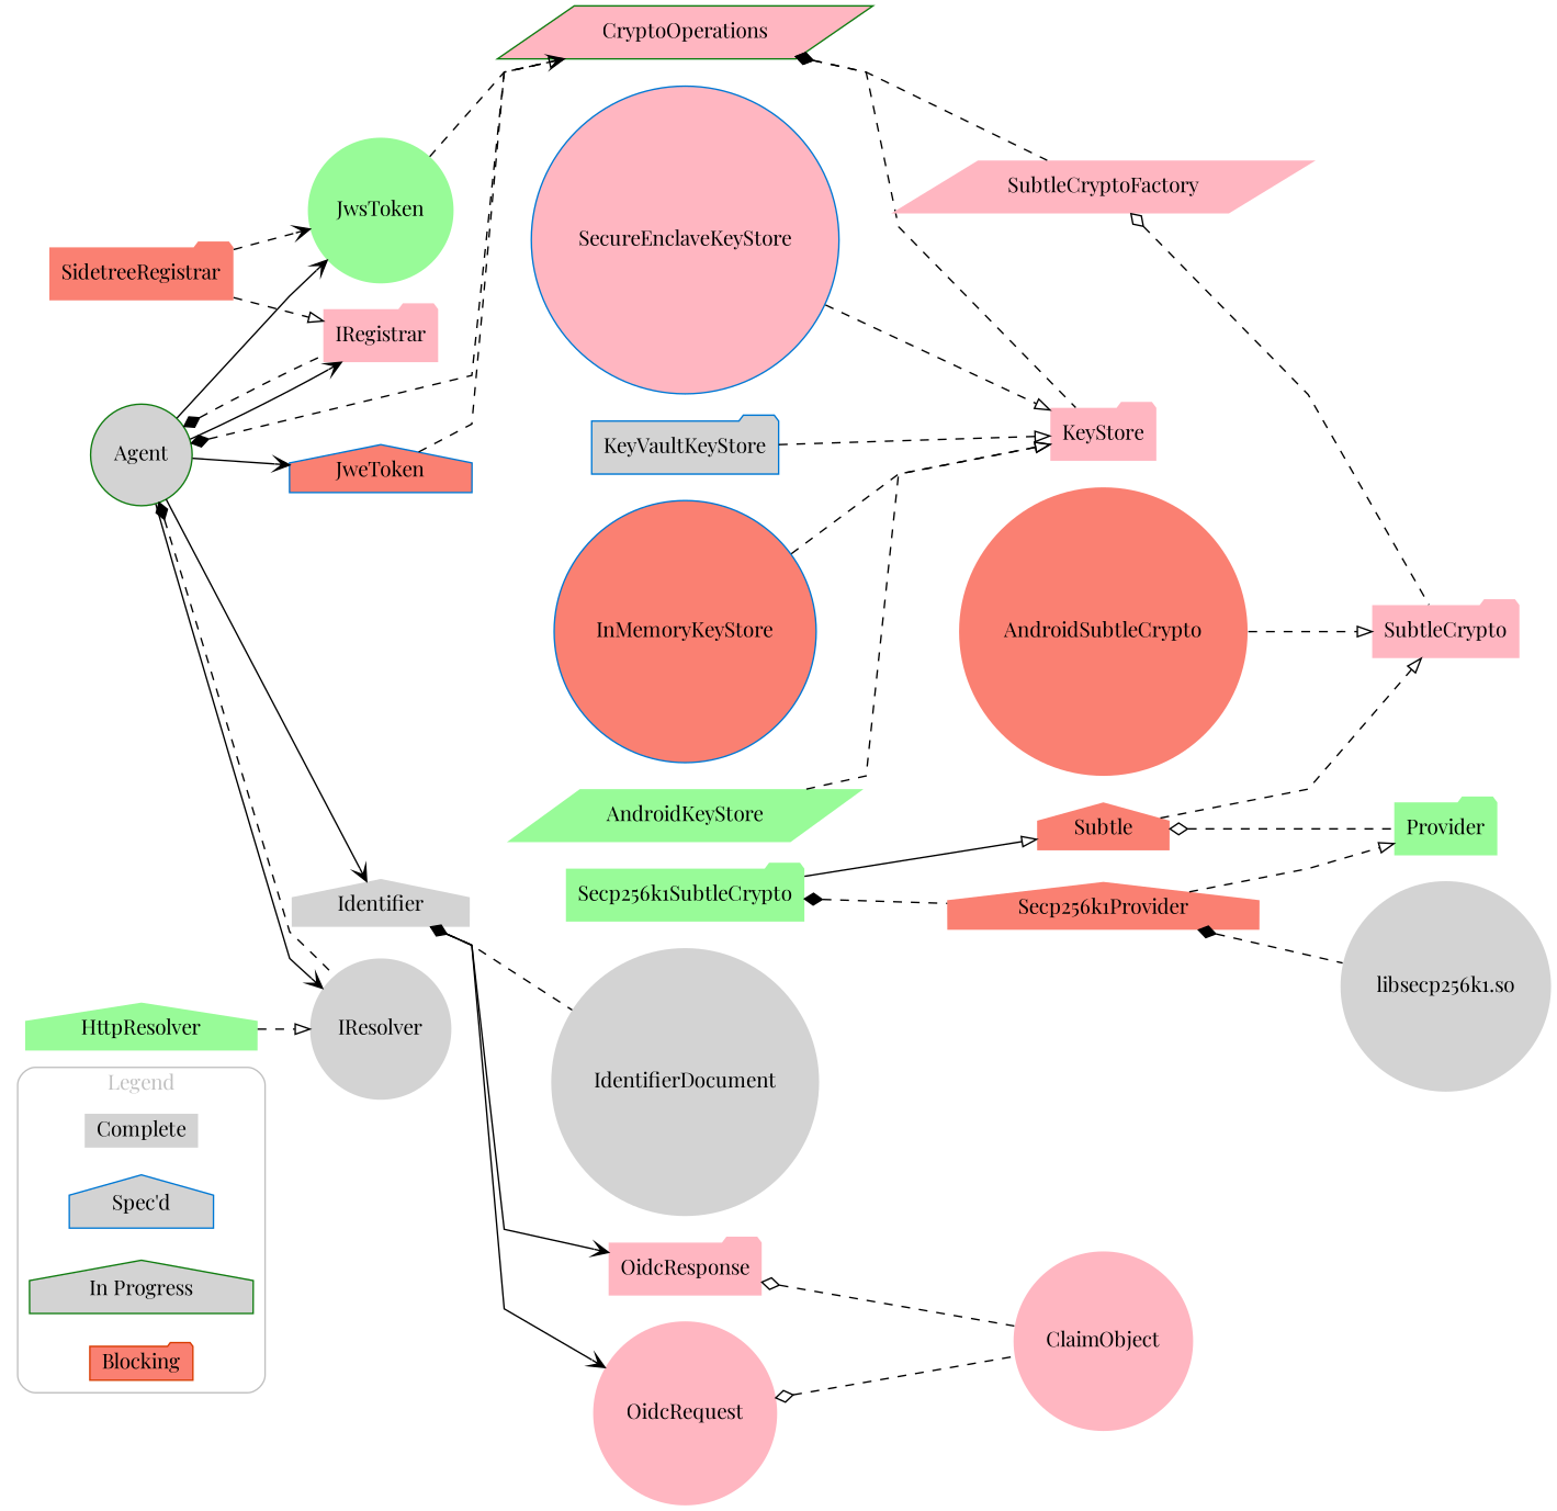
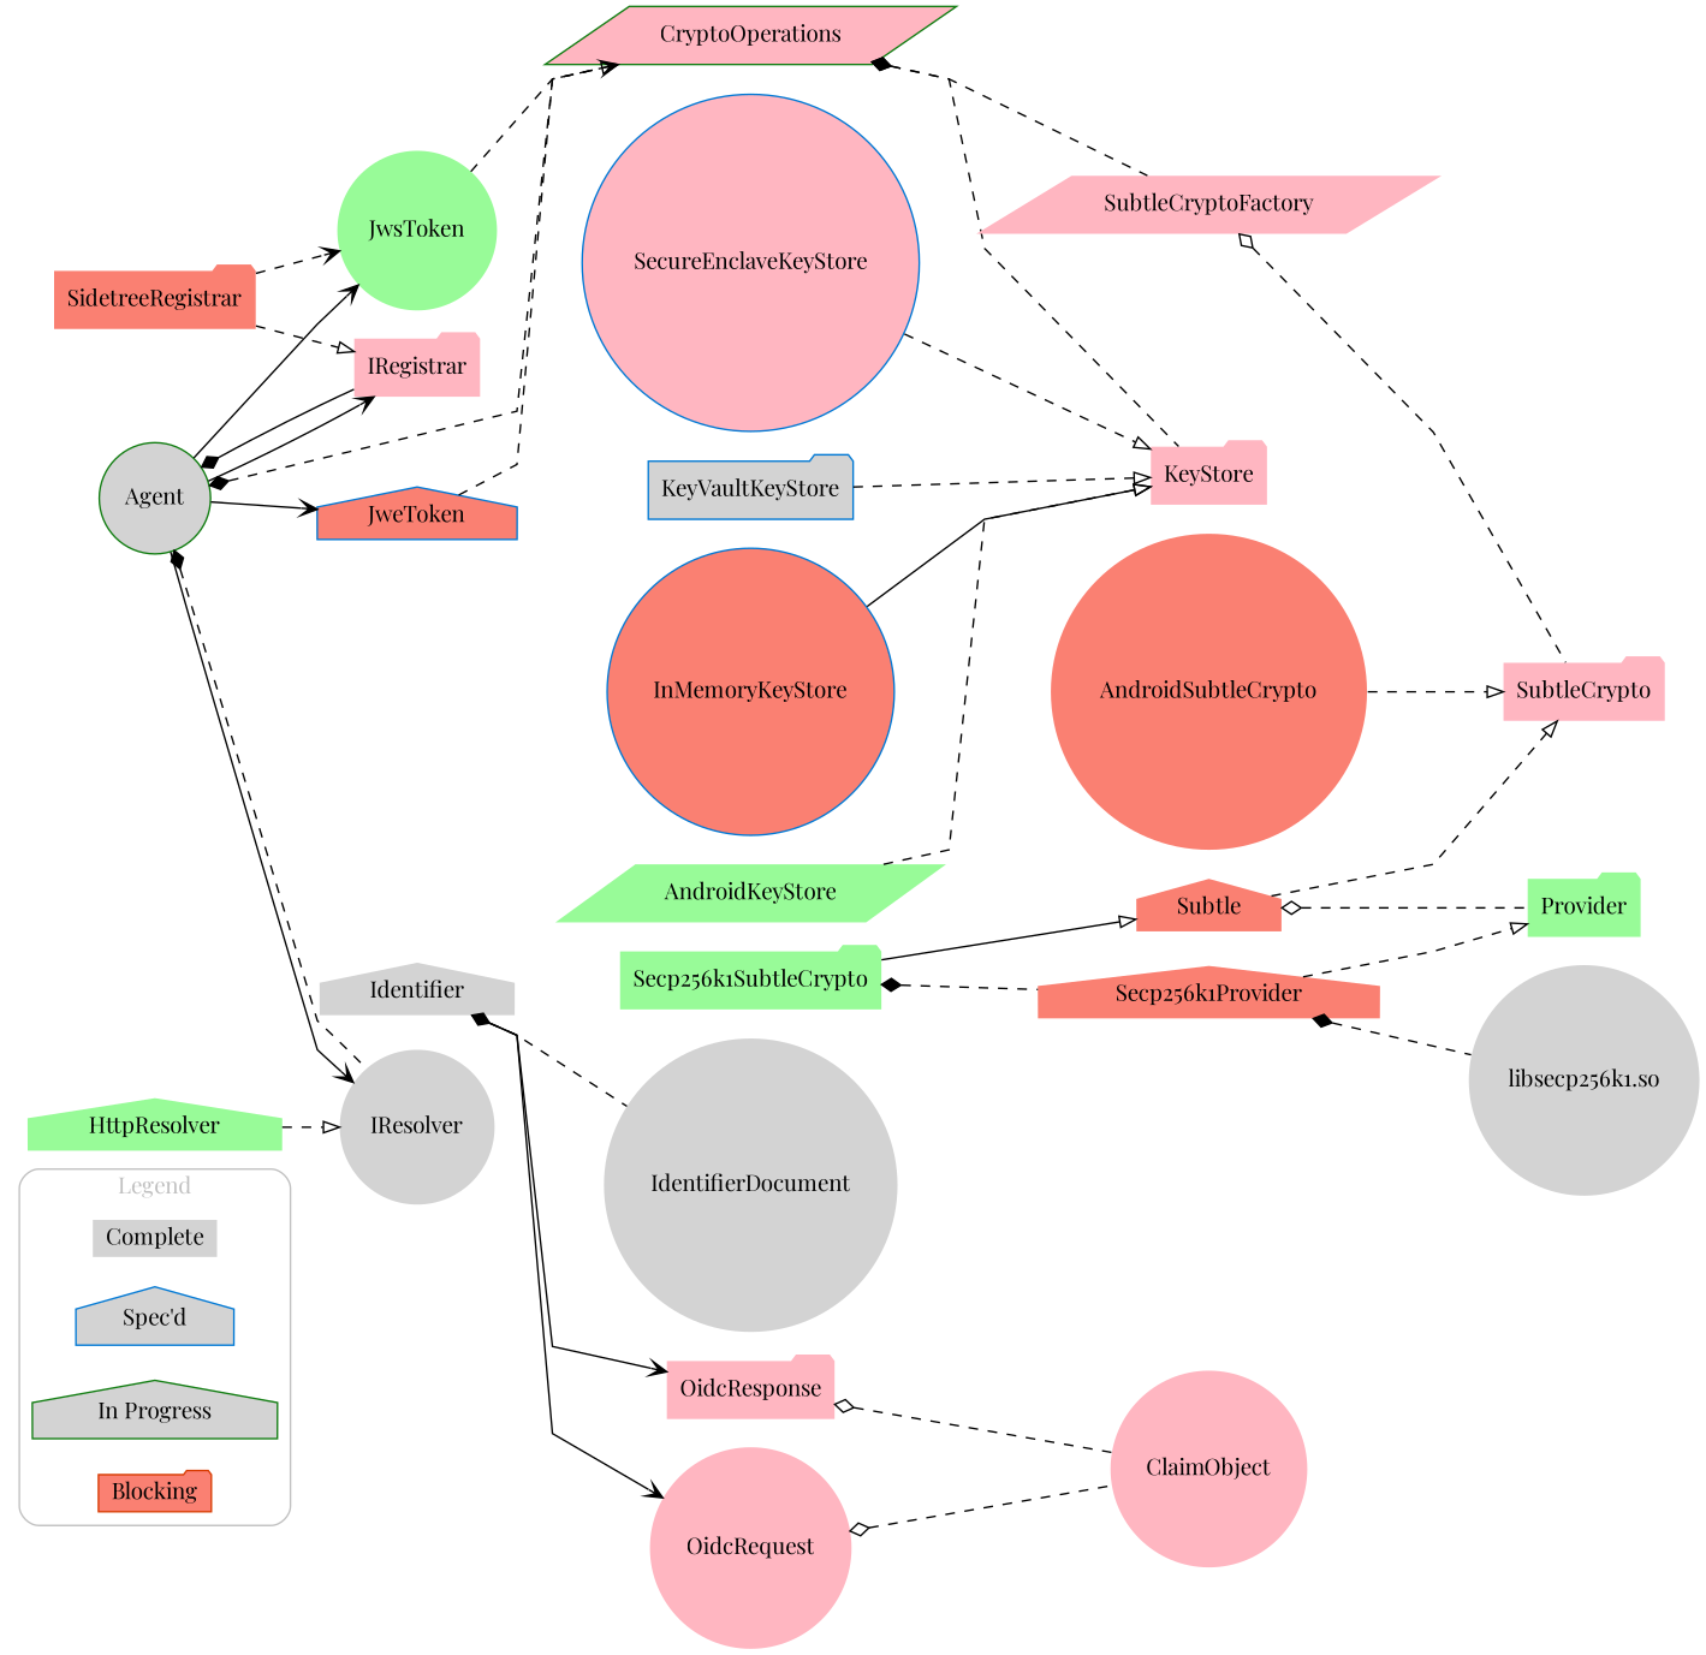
  digraph {
    fontname="Playfair Display"
    rankdir=LR
    ranksep=0.3
    splines=polyline
    node [color=none fillcolor=lightgrey fontname="Playfair Display" shape=circle style=filled]
    edge [arrowhead=open fontname="Playfair Display" style=dashed]
    n1 [height=0.25 label=Complete shape=none]
    n2 [color="#0078d4" height=0.25 label="Spec'd" shape=house]
    n3 [color="#107c10" height=0.25 label="In Progress" shape=house]
    n4 [color="#d83b01" fillcolor=salmon height=0.25 label=Blocking shape=folder]
    JwsToken [fillcolor=palegreen]
    CryptoOperations [color="#107c10" fillcolor=lightpink shape=parallelogram]
    KeyStore [fillcolor=lightpink shape=folder]
    SubtleCryptoFactory [fillcolor=lightpink shape=parallelogram]
    SubtleCrypto [fillcolor=lightpink shape=folder]
    Subtle [fillcolor=salmon shape=house]
    Provider [fillcolor=palegreen shape=folder]
    n12 [label="libsecp256k1.so"]
    AndroidKeyStore [fillcolor=palegreen shape=parallelogram]
    Secp256k1SubtleCrypto [fillcolor=palegreen shape=folder]
    Secp256k1Provider [fillcolor=salmon shape=house]
    AndroidSubtleCrypto [fillcolor=salmon]
    IRegistrar [fillcolor=lightpink shape=folder]
    SidetreeRegistrar [fillcolor=salmon shape=folder]
    Identifier [shape=house]
    IdentifierDocument
    OidcRequest [fillcolor=lightpink]
    OidcResponse [fillcolor=lightpink shape=folder]
    ClaimObject [fillcolor=lightpink]
    HttpResolver [fillcolor=palegreen shape=house]
    IResolver
    Agent [color="#107c10"]
    JweToken [color="#0078d4" fillcolor=salmon shape=house]
    SecureEnclaveKeyStore [color="#0078d4" fillcolor=lightpink]
    KeyVaultKeyStore [color="#0078d4" shape=folder]
    InMemoryKeyStore [color="#0078d4" fillcolor=salmon]
    subgraph cluster_1 {
      color=gray
      fontcolor=gray
      forcelabels=true
      label=Legend
      ranksep=1
      style=rounded
      n1
      n2
      n3
      n4
    }
    JwsToken -> CryptoOperations
    CryptoOperations -> KeyStore [arrowtail=diamond dir=back]
    CryptoOperations -> SubtleCryptoFactory [arrowtail=diamond dir=back]
    SubtleCryptoFactory -> SubtleCrypto [arrowtail=odiamond dir=back]
    Subtle -> SubtleCrypto [arrowhead=empty]
    Subtle -> Provider [arrowtail=odiamond dir=back]
    AndroidKeyStore -> KeyStore [arrowhead=empty]
    Secp256k1SubtleCrypto -> Subtle [arrowhead=empty style=""]
    Secp256k1SubtleCrypto -> Secp256k1Provider [arrowtail=diamond dir=back]
    Secp256k1Provider -> Provider [arrowhead=empty]
    Secp256k1Provider -> n12 [arrowtail=diamond dir=back]
    AndroidSubtleCrypto -> SubtleCrypto [arrowhead=empty]
    SidetreeRegistrar -> JwsToken
    SidetreeRegistrar -> IRegistrar [arrowhead=empty]
    Identifier -> IdentifierDocument [arrowtail=diamond dir=back]
    Identifier -> OidcRequest [style=""]
    Identifier -> OidcResponse [style=""]
    OidcRequest -> ClaimObject [arrowtail=odiamond dir=back]
    OidcResponse -> ClaimObject [arrowtail=odiamond dir=back]
    HttpResolver -> IResolver [arrowhead=empty]
    Agent -> JwsToken [style=""]
    Agent -> CryptoOperations [arrowtail=diamond dir=back]
    Agent -> IRegistrar [style=""]
-   Agent -> IRegistrar [arrowtail=diamond dir=back]
-   Agent -> Identifier [style=""]
+   Agent -> IRegistrar [arrowtail=diamond dir=back style=solid]
    Agent -> IResolver [style=""]
    Agent -> IResolver [arrowtail=diamond dir=back]
    Agent -> JweToken [style=""]
    JweToken -> CryptoOperations [arrowhead=empty]
    SecureEnclaveKeyStore -> KeyStore [arrowhead=empty]
    KeyVaultKeyStore -> KeyStore [arrowhead=empty]
-   InMemoryKeyStore -> KeyStore [arrowhead=empty]
+   InMemoryKeyStore -> KeyStore [arrowhead=empty style=solid]
  }
